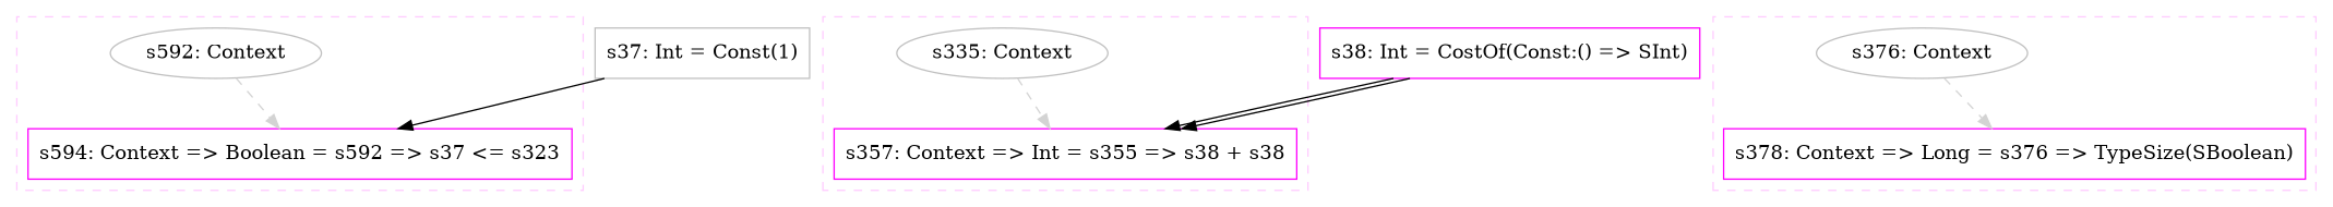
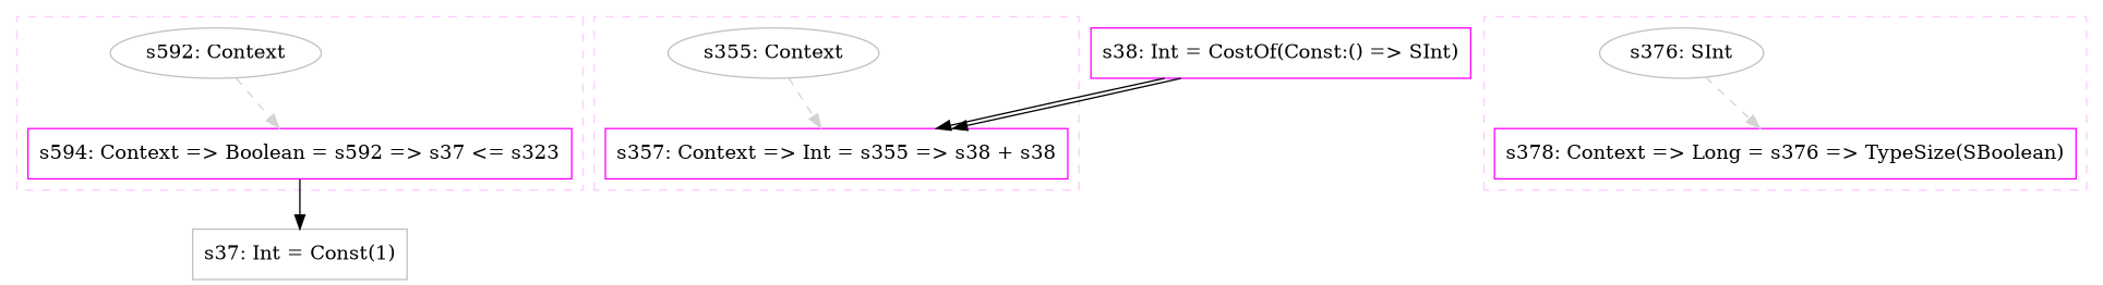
  digraph {
    concentrate=true
    node [color=gray fillcolor=white shape=box style=filled]
    edge [style=dashed]
    n1 [label="s592: Context" shape=oval]
    n2 [color=magenta label="s594: Context => Boolean = s592 => s37 <= s323"]
-   n3 [label="s335: Context" shape=oval]
+   n3 [label="s355: Context" shape=oval]
    n4 [color=magenta label="s357: Context => Int = s355 => s38 + s38"]
-   n5 [label="s376: Context" shape=oval]
+   n5 [label="s376: SInt" shape=oval]
    n6 [color=magenta label="s378: Context => Long = s376 => TypeSize(SBoolean)"]
    n7 [label="s37: Int = Const(1)"]
    n8 [color=magenta label="s38: Int = CostOf(Const:() => SInt)"]
    subgraph cluster_1 {
      color="#FFCCFF"
      style=dashed
      subgraph sub_2 {
        color="#FFCCFF"
        rank=source
        style=dashed
        n1
      }
      subgraph sub_3 {
        color="#FFCCFF"
        rank=sink
        style=dashed
        n2
      }
    }
    subgraph cluster_4 {
      color="#FFCCFF"
      style=dashed
      subgraph sub_5 {
        color="#FFCCFF"
        rank=source
        style=dashed
        n3
      }
      subgraph sub_6 {
        color="#FFCCFF"
        rank=sink
        style=dashed
        n4
      }
    }
    subgraph cluster_7 {
      color="#FFCCFF"
      style=dashed
      subgraph sub_8 {
        color="#FFCCFF"
        rank=source
        style=dashed
        n5
      }
      subgraph sub_9 {
        color="#FFCCFF"
        rank=sink
        style=dashed
        n6
      }
    }
    n1 -> n2 [color=lightgray weight=0]
    n3 -> n4 [color=lightgray weight=0]
    n5 -> n6 [color=lightgray weight=0]
-   n7 -> n2 [style=solid]
+   n2 -> n7 [style=solid]
    n8 -> n4 [style=solid]
    n8 -> n4 [style=solid]
  }
